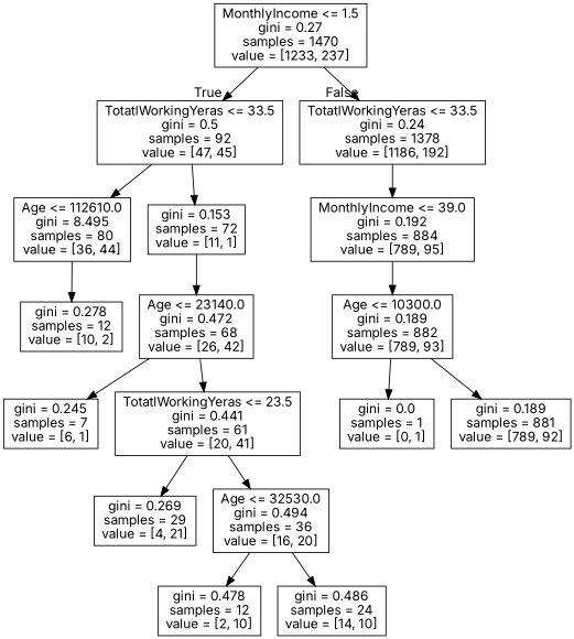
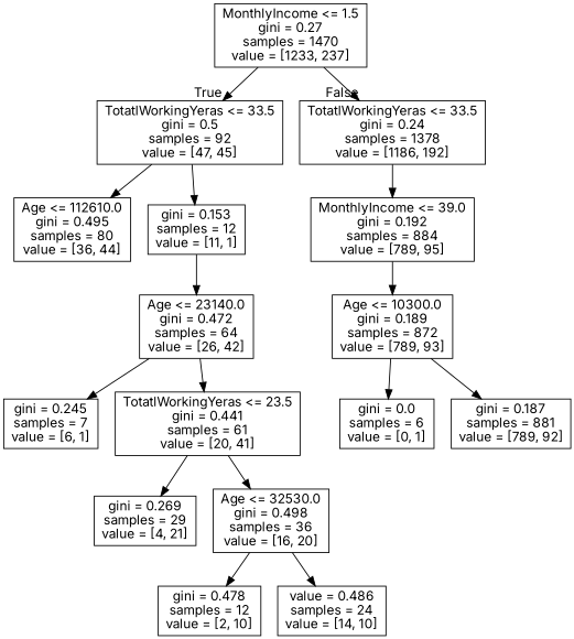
  digraph {
    fontname=Inter
    node [fontname=Inter shape=box]
    edge [fontname=Inter]
    n1 [label="MonthlyIncome <= 1.5\ngini = 0.27\nsamples = 1470\nvalue = [1233, 237]"]
    n2 [label="TotatlWorkingYeras <= 33.5\ngini = 0.5\nsamples = 92\nvalue = [47, 45]"]
    n3 [label="TotatlWorkingYeras <= 33.5\ngini = 0.24\nsamples = 1378\nvalue = [1186, 192]"]
-   n4 [label="Age <= 112610.0\ngini = 8.495\nsamples = 80\nvalue = [36, 44]"]
-   n5 [label="gini = 0.153\nsamples = 72\nvalue = [11, 1]"]
+   n4 [label="Age <= 112610.0\ngini = 0.495\nsamples = 80\nvalue = [36, 44]"]
+   n5 [label="gini = 0.153\nsamples = 12\nvalue = [11, 1]"]
    n6 [label="MonthlyIncome <= 39.0\ngini = 0.192\nsamples = 884\nvalue = [789, 95]"]
-   n7 [label="gini = 0.278\nsamples = 12\nvalue = [10, 2]"]
-   n8 [label="Age <= 23140.0\ngini = 0.472\nsamples = 68\nvalue = [26, 42]"]
+   n8 [label="Age <= 23140.0\ngini = 0.472\nsamples = 64\nvalue = [26, 42]"]
    n9 [label="gini = 0.245\nsamples = 7\nvalue = [6, 1]"]
    n10 [label="TotatlWorkingYeras <= 23.5\ngini = 0.441\nsamples = 61\nvalue = [20, 41]"]
    n11 [label="gini = 0.269\nsamples = 29\nvalue = [4, 21]"]
-   n12 [label="Age <= 32530.0\ngini = 0.494\nsamples = 36\nvalue = [16, 20]"]
+   n12 [label="Age <= 32530.0\ngini = 0.498\nsamples = 36\nvalue = [16, 20]"]
    n13 [label="gini = 0.478\nsamples = 12\nvalue = [2, 10]"]
-   n14 [label="gini = 0.486\nsamples = 24\nvalue = [14, 10]"]
-   n15 [label="Age <= 10300.0\ngini = 0.189\nsamples = 882\nvalue = [789, 93]"]
-   n16 [label="gini = 0.0\nsamples = 1\nvalue = [0, 1]"]
-   n17 [label="gini = 0.189\nsamples = 881\nvalue = [789, 92]"]
+   n14 [label="value = 0.486\nsamples = 24\nvalue = [14, 10]"]
+   n15 [label="Age <= 10300.0\ngini = 0.189\nsamples = 872\nvalue = [789, 93]"]
+   n16 [label="gini = 0.0\nsamples = 6\nvalue = [0, 1]"]
+   n17 [label="gini = 0.187\nsamples = 881\nvalue = [789, 92]"]
    n1 -> n2 [headlabel=True labelangle=45 labeldistance=2.5]
    n1 -> n3 [headlabel=False labelangle=-45 labeldistance=2.5]
    n2 -> n4
    n2 -> n5
    n3 -> n6
-   n4 -> n7
    n5 -> n8
    n6 -> n15
    n8 -> n9
    n8 -> n10
    n10 -> n11
    n10 -> n12
    n12 -> n13
    n12 -> n14
    n15 -> n16
    n15 -> n17
  }
